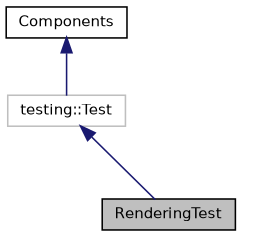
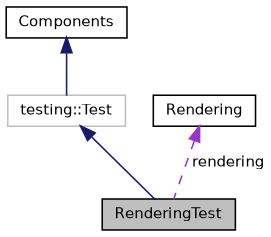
  digraph {
    node [color=black fillcolor=white fontname=Helvetica fontsize=10 shape=record style=filled]
    edge [color=midnightblue dir=back fontname=Helvetica fontsize=10 labelfontname=Helvetica labelfontsize=10 style=solid]
    n1 [fillcolor=grey75 fontcolor=black height=0.2 label=RenderingTest width=0.4]
    n2 [color=grey75 height=0.2 label="testing::Test" width=0.4]
+   n3 [height=0.2 label=Rendering width=0.4]
    n4 [height=0.2 label=Components width=0.4]
    n2 -> n1
+   n3 -> n1 [color=darkorchid3 label=" rendering" style=dashed]
    n4 -> n2
  }
